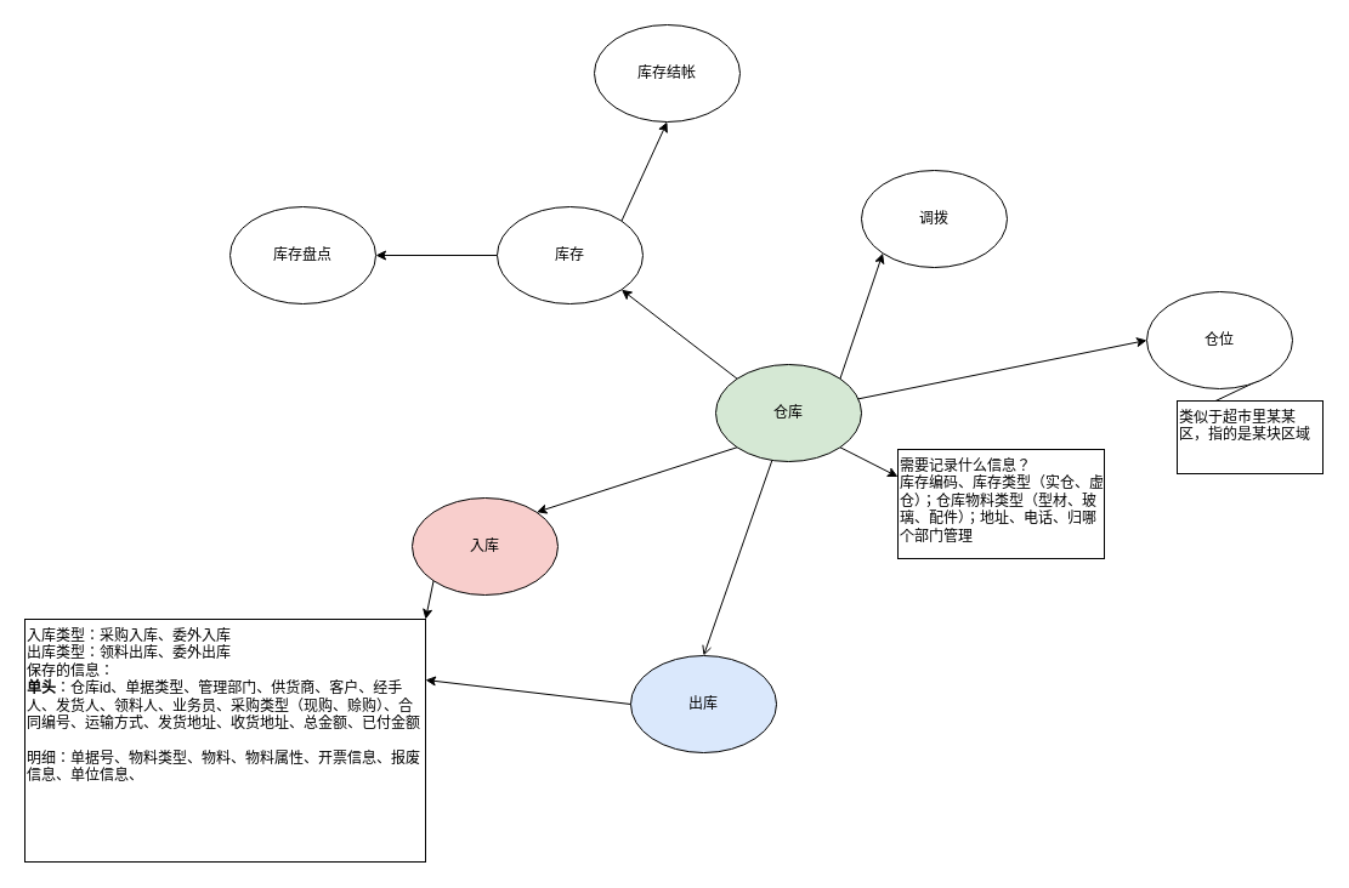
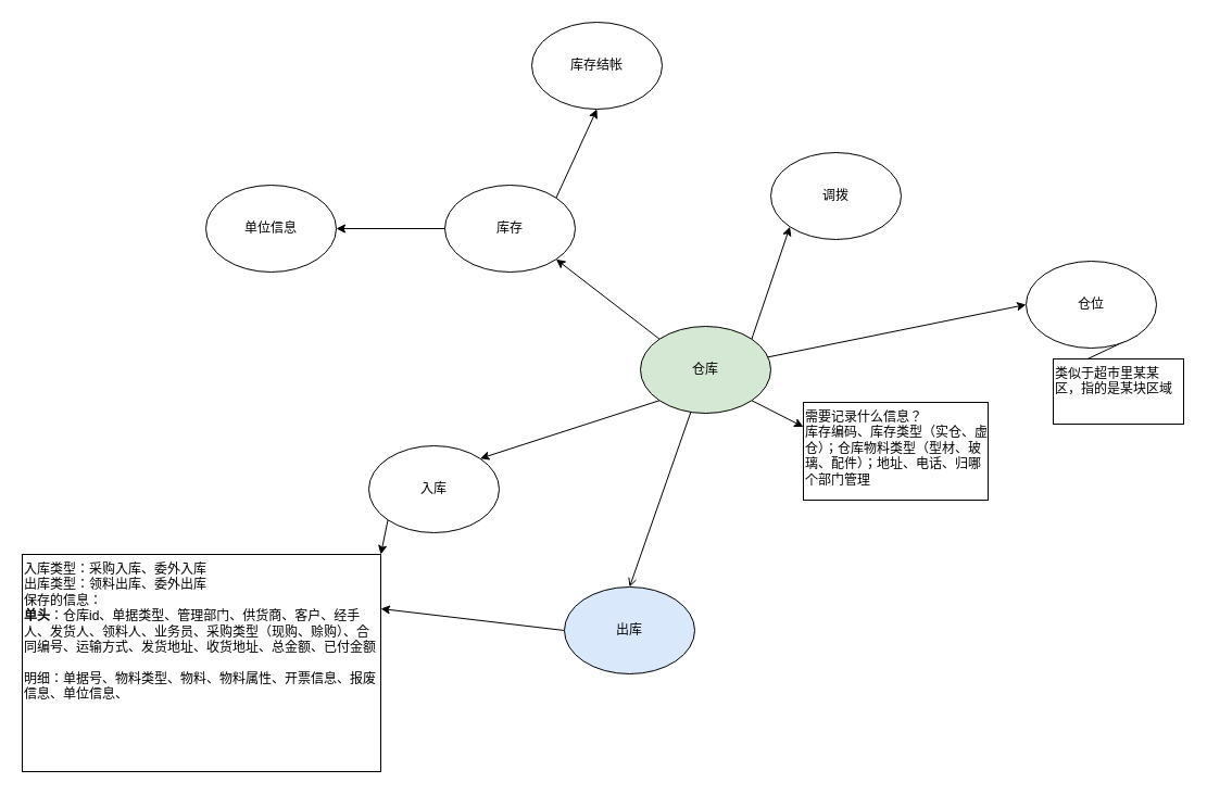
  <mxCell id="0" />
  <mxCell id="1" parent="0" />
  <mxCell id="2" style="rounded=0;orthogonalLoop=1;jettySize=auto;html=1;entryX=0;entryY=0.5;entryDx=0;entryDy=0;" parent="1" source="8" target="10" edge="1"><mxGeometry relative="1" as="geometry" /></mxCell>
  <mxCell id="3" style="rounded=0;orthogonalLoop=1;jettySize=auto;html=1;exitX=0;exitY=1;exitDx=0;exitDy=0;entryX=1;entryY=0;entryDx=0;entryDy=0;" edge="1" parent="1" source="8" target="14"><mxGeometry relative="1" as="geometry" /></mxCell>
  <mxCell id="4" style="rounded=0;orthogonalLoop=1;jettySize=auto;html=1;exitX=1;exitY=1;exitDx=0;exitDy=0;entryX=0;entryY=0.25;entryDx=0;entryDy=0;" edge="1" parent="1" source="8" target="11"><mxGeometry relative="1" as="geometry" /></mxCell>
  <mxCell id="5" style="edgeStyle=none;rounded=0;orthogonalLoop=1;jettySize=auto;html=1;exitX=1;exitY=0;exitDx=0;exitDy=0;entryX=0;entryY=1;entryDx=0;entryDy=0;" edge="1" parent="1" source="8" target="17"><mxGeometry relative="1" as="geometry" /></mxCell>
  <mxCell id="6" style="edgeStyle=none;rounded=0;orthogonalLoop=1;jettySize=auto;html=1;entryX=0.5;entryY=0;entryDx=0;entryDy=0;endArrow=open;" edge="1" parent="1" source="8" target="16"><mxGeometry relative="1" as="geometry" /></mxCell>
  <mxCell id="7" style="edgeStyle=none;rounded=0;orthogonalLoop=1;jettySize=auto;html=1;exitX=0;exitY=0;exitDx=0;exitDy=0;entryX=1;entryY=1;entryDx=0;entryDy=0;" edge="1" parent="1" source="8" target="21"><mxGeometry relative="1" as="geometry" /></mxCell>
  <mxCell id="8" value="仓库" style="ellipse;whiteSpace=wrap;html=1;fillColor=#d5e8d4;" parent="1" vertex="1"><mxGeometry x="589" y="300" width="120" height="80" as="geometry" /></mxCell>
  <mxCell id="9" style="rounded=0;orthogonalLoop=1;jettySize=auto;html=1;exitX=1;exitY=1;exitDx=0;exitDy=0;entryX=0;entryY=0.25;entryDx=0;entryDy=0;" edge="1" parent="1" source="10" target="12"><mxGeometry relative="1" as="geometry" /></mxCell>
  <mxCell id="10" value="仓位" style="ellipse;whiteSpace=wrap;html=1;" parent="1" vertex="1"><mxGeometry x="944" y="240" width="120" height="80" as="geometry" /></mxCell>
  <mxCell id="11" value="&lt;div&gt;需要记录什么信息？&lt;/div&gt;库存编码、库存类型（实仓、虚仓）；仓库物料类型（型材、玻璃、配件）；地址、电话、归哪个部门管理" style="rounded=0;whiteSpace=wrap;html=1;labelPosition=center;verticalLabelPosition=middle;align=left;verticalAlign=top;" parent="1" vertex="1"><mxGeometry x="739" y="370" width="170" height="90" as="geometry" /></mxCell>
  <mxCell id="12" value="类似于超市里某某区，指的是某块区域" style="rounded=0;whiteSpace=wrap;html=1;verticalAlign=top;align=left;" vertex="1" parent="1"><mxGeometry x="969" y="330" width="120" height="60" as="geometry" /></mxCell>
  <mxCell id="13" style="edgeStyle=none;rounded=0;orthogonalLoop=1;jettySize=auto;html=1;exitX=0;exitY=1;exitDx=0;exitDy=0;entryX=1;entryY=0;entryDx=0;entryDy=0;" edge="1" parent="1" source="14" target="18"><mxGeometry relative="1" as="geometry" /></mxCell>
- <mxCell id="14" value="入库" style="ellipse;whiteSpace=wrap;html=1;fillColor=#f8cecc;" vertex="1" parent="1"><mxGeometry x="339" y="410" width="120" height="80" as="geometry" /></mxCell>
+ <mxCell id="14" value="入库" style="ellipse;whiteSpace=wrap;html=1;" vertex="1" parent="1"><mxGeometry x="339" y="410" width="120" height="80" as="geometry" /></mxCell>
  <mxCell id="15" style="edgeStyle=none;rounded=0;orthogonalLoop=1;jettySize=auto;html=1;exitX=0;exitY=0.5;exitDx=0;exitDy=0;entryX=1;entryY=0.25;entryDx=0;entryDy=0;" edge="1" parent="1" source="16" target="18"><mxGeometry relative="1" as="geometry" /></mxCell>
  <mxCell id="16" value="出库" style="ellipse;whiteSpace=wrap;html=1;fillColor=#dae8fc;" vertex="1" parent="1"><mxGeometry x="519" y="540" width="120" height="80" as="geometry" /></mxCell>
  <mxCell id="17" value="调拨" style="ellipse;whiteSpace=wrap;html=1;" vertex="1" parent="1"><mxGeometry x="709" y="140" width="120" height="80" as="geometry" /></mxCell>
  <mxCell id="18" value="&lt;div&gt;入库类型：采购入库、委外入库&lt;/div&gt;&lt;div&gt;出库类型：领料出库、委外出库&lt;br&gt;&lt;/div&gt;&lt;div&gt;保存的信息：&lt;/div&gt;&lt;div&gt;&lt;div class=&quot;lake-content&quot;&gt;&lt;strong&gt;&lt;span class=&quot;ne-text&quot;&gt;单头&lt;/span&gt;&lt;/strong&gt;&lt;span class=&quot;ne-text&quot;&gt;：仓库id、单据类型、管理部门、供货商、客户、经手人、发货人、领料人、业务员、采购类型（现购、赊购）、合同编号、运输方式、发货地址、收货地址、总金额、已付金额&lt;/span&gt;&lt;/div&gt;&lt;div class=&quot;lake-content&quot;&gt;&lt;span class=&quot;ne-text&quot;&gt;&lt;br&gt;&lt;/span&gt;&lt;/div&gt;&lt;/div&gt;明细：单据号、物料类型、物料、物料属性、开票信息、报废信息、单位信息、" style="rounded=0;whiteSpace=wrap;html=1;verticalAlign=top;align=left;" vertex="1" parent="1"><mxGeometry x="20" y="510" width="330" height="200" as="geometry" /></mxCell>
  <mxCell id="19" style="edgeStyle=none;rounded=0;orthogonalLoop=1;jettySize=auto;html=1;exitX=0;exitY=0.5;exitDx=0;exitDy=0;entryX=1;entryY=0.5;entryDx=0;entryDy=0;" edge="1" parent="1" source="21" target="22"><mxGeometry relative="1" as="geometry" /></mxCell>
  <mxCell id="20" style="edgeStyle=none;rounded=0;orthogonalLoop=1;jettySize=auto;html=1;exitX=1;exitY=0;exitDx=0;exitDy=0;entryX=0.5;entryY=1;entryDx=0;entryDy=0;" edge="1" parent="1" source="21" target="23"><mxGeometry relative="1" as="geometry" /></mxCell>
  <mxCell id="21" value="库存" style="ellipse;whiteSpace=wrap;html=1;" vertex="1" parent="1"><mxGeometry x="409" y="170" width="120" height="80" as="geometry" /></mxCell>
- <mxCell id="22" value="库存盘点" style="ellipse;whiteSpace=wrap;html=1;" vertex="1" parent="1"><mxGeometry x="189" y="170" width="120" height="80" as="geometry" /></mxCell>
+ <mxCell id="22" value="单位信息" style="ellipse;whiteSpace=wrap;html=1;" vertex="1" parent="1"><mxGeometry x="189" y="170" width="120" height="80" as="geometry" /></mxCell>
  <mxCell id="23" value="库存结帐" style="ellipse;whiteSpace=wrap;html=1;" vertex="1" parent="1"><mxGeometry x="489" y="20" width="120" height="80" as="geometry" /></mxCell>
